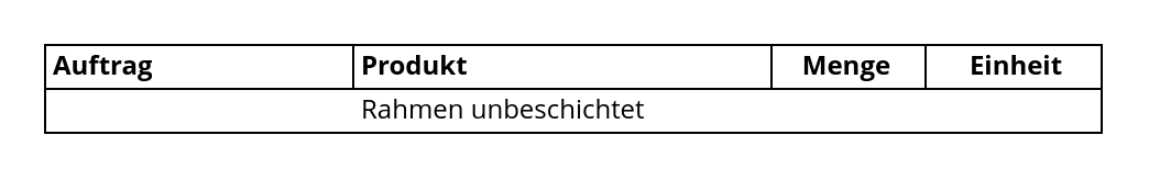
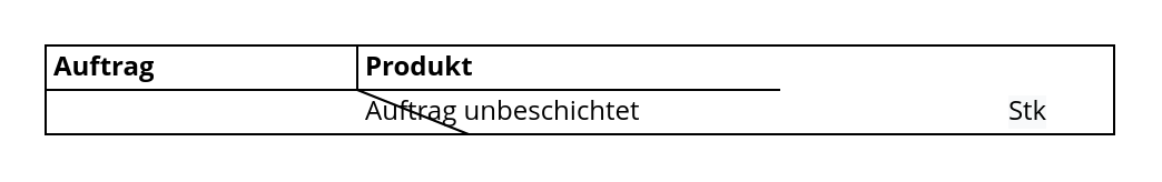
  <mxCell id="0" />
  <mxCell id="1" parent="0" />
  <mxCell id="2" value="" style="shape=table;html=1;whiteSpace=wrap;startSize=0;container=1;collapsible=0;childLayout=tableLayout;fontFamily=Open Sans;fontSize=12;align=left;spacingLeft=2;" parent="1" vertex="1"><mxGeometry x="20" y="20" width="480" height="40" as="geometry" /></mxCell>
  <mxCell id="3" value="" style="shape=partialRectangle;html=1;whiteSpace=wrap;collapsible=0;dropTarget=0;pointerEvents=0;fillColor=none;top=0;left=0;bottom=0;right=0;points=[[0,0.5],[1,0.5]];portConstraint=eastwest;fontFamily=Open Sans;spacingLeft=2;align=left;" parent="2" vertex="1"><mxGeometry width="480" height="20" as="geometry" /></mxCell>
  <mxCell id="4" value="&lt;b&gt;Auftrag&lt;/b&gt;" style="shape=partialRectangle;html=1;whiteSpace=wrap;connectable=0;fillColor=none;top=0;left=0;bottom=0;right=0;overflow=hidden;align=left;fontFamily=Open Sans;spacingLeft=2;" parent="3" vertex="1"><mxGeometry width="140" height="20" as="geometry" /></mxCell>
  <mxCell id="5" value="&lt;b&gt;Produkt&lt;/b&gt;" style="shape=partialRectangle;html=1;whiteSpace=wrap;connectable=0;fillColor=none;top=0;left=0;bottom=0;right=0;overflow=hidden;fontFamily=Open Sans;spacingLeft=2;align=left;spacingRight=3;" parent="3" vertex="1"><mxGeometry x="140" width="190" height="20" as="geometry" /></mxCell>
- <mxCell id="6" value="Menge" style="shape=partialRectangle;html=1;whiteSpace=wrap;connectable=0;fillColor=none;top=0;left=0;bottom=0;right=0;overflow=hidden;fontFamily=Open Sans;spacingLeft=2;align=center;spacingRight=3;fontStyle=1" parent="3" vertex="1"><mxGeometry x="330" width="70" height="20" as="geometry" /></mxCell>
- <mxCell id="7" value="Einheit" style="shape=partialRectangle;html=1;whiteSpace=wrap;connectable=0;fillColor=none;top=0;left=0;bottom=0;right=0;overflow=hidden;fontFamily=Open Sans;spacingLeft=3;align=center;fontStyle=1" parent="3" vertex="1"><mxGeometry x="400" width="80" height="20" as="geometry" /></mxCell>
  <mxCell id="8" value="" style="shape=partialRectangle;html=1;whiteSpace=wrap;collapsible=0;dropTarget=0;pointerEvents=0;fillColor=none;top=0;left=0;bottom=0;right=0;points=[[0,0.5],[1,0.5]];portConstraint=eastwest;fontFamily=Open Sans;spacingLeft=2;align=center;fontColor=#97D077;" parent="2" vertex="1"><mxGeometry y="20" width="480" height="20" as="geometry" /></mxCell>
- <mxCell id="9" value="&lt;font&gt;Rahmen unbeschichtet&lt;/font&gt;" style="shape=partialRectangle;html=1;whiteSpace=wrap;connectable=0;fillColor=none;top=0;left=0;bottom=0;right=0;overflow=hidden;fontFamily=Open Sans;spacingLeft=2;align=left;spacingRight=3;" parent="8" vertex="1"><mxGeometry x="140" width="190" height="20" as="geometry" /></mxCell>
+ <mxCell id="9" value="&lt;font&gt;Auftrag unbeschichtet&lt;/font&gt;" style="shape=partialRectangle;html=1;whiteSpace=wrap;connectable=0;fillColor=none;top=0;left=0;bottom=0;right=0;overflow=hidden;fontFamily=Open Sans;spacingLeft=2;align=left;spacingRight=3;" parent="8" vertex="1"><mxGeometry x="140" width="190" height="20" as="geometry" /></mxCell>
+ <mxCell id="10" value="&lt;meta charset=&quot;utf-8&quot;&gt;&lt;span style=&quot;font-family: &amp;quot;open sans&amp;quot;; font-size: 12px; font-style: normal; font-weight: 400; letter-spacing: normal; text-indent: 0px; text-transform: none; word-spacing: 0px; background-color: rgb(248, 249, 250); display: inline; float: none;&quot;&gt;Stk&lt;/span&gt;" style="shape=partialRectangle;html=1;whiteSpace=wrap;connectable=0;fillColor=none;top=0;left=0;bottom=0;right=0;overflow=hidden;fontFamily=Open Sans;spacingLeft=3;align=center;" parent="8" vertex="1"><mxGeometry x="400" width="80" height="20" as="geometry" /></mxCell>
